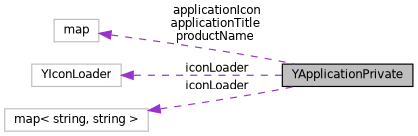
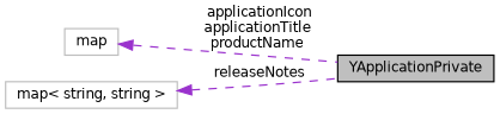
  digraph {
    rankdir=LR
    node [color=grey75 fillcolor=white fontname=Helvetica fontsize=10 shape=record style=filled]
    edge [color=darkorchid3 dir=back fontname=Helvetica fontsize=10 labelfontname=Helvetica labelfontsize=10 style=dashed]
    n1 [color=black fillcolor=grey75 fontcolor=black height=0.2 label=YApplicationPrivate width=0.4]
    n2 [height=0.2 label=map width=0.4]
-   n3 [height=0.2 label=YIconLoader width=0.4]
    n4 [height=0.2 label="map\< string, string \>" width=0.4]
    n2 -> n1 [label=" applicationIcon\napplicationTitle\nproductName"]
-   n3 -> n1 [label=" iconLoader"]
-   n4 -> n1 [label=" iconLoader"]
+   n4 -> n1 [label=" releaseNotes"]
  }
